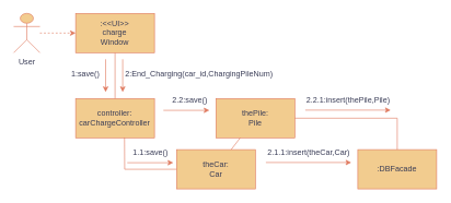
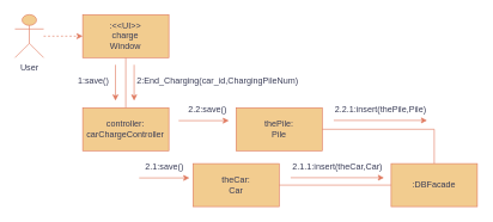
  <mxCell id="0" />
  <mxCell id="1" parent="0" />
  <mxCell id="2" value="User" style="shape=umlActor;verticalLabelPosition=bottom;verticalAlign=top;html=1;rounded=0;labelBackgroundColor=none;fillColor=#F2CC8F;strokeColor=#E07A5F;fontColor=#393C56;" parent="1" vertex="1"><mxGeometry x="20" y="20" width="40" height="60" as="geometry" /></mxCell>
  <mxCell id="3" value="controller:&lt;br&gt;carChargeController" style="rounded=0;whiteSpace=wrap;html=1;labelBackgroundColor=none;fillColor=#F2CC8F;strokeColor=#E07A5F;fontColor=#393C56;" parent="1" vertex="1"><mxGeometry x="114.37" y="150" width="120" height="60" as="geometry" /></mxCell>
  <mxCell id="4" value="" style="endArrow=classic;dashed=1;html=1;rounded=0;entryX=0;entryY=0.5;entryDx=0;entryDy=0;startArrow=none;startFill=0;endFill=1;labelBackgroundColor=none;strokeColor=#E07A5F;fontColor=default;" parent="1" source="2" target="6" edge="1"><mxGeometry width="50" height="50" relative="1" as="geometry"><mxPoint x="-10" y="78" as="sourcePoint" /><mxPoint x="100" y="60" as="targetPoint" /></mxGeometry></mxCell>
  <mxCell id="5" value="" style="edgeStyle=orthogonalEdgeStyle;rounded=0;orthogonalLoop=1;jettySize=auto;html=1;endArrow=none;startFill=0;labelBackgroundColor=none;strokeColor=#E07A5F;fontColor=default;" parent="1" source="6" target="3" edge="1"><mxGeometry relative="1" as="geometry" /></mxCell>
  <mxCell id="6" value=":&amp;lt;&amp;lt;UI&amp;gt;&amp;gt;&lt;div&gt;charge&lt;/div&gt;&lt;div&gt;Window&lt;/div&gt;" style="rounded=0;whiteSpace=wrap;html=1;labelBackgroundColor=none;fillColor=#F2CC8F;strokeColor=#E07A5F;fontColor=#393C56;" parent="1" vertex="1"><mxGeometry x="114.37" y="20" width="120" height="60" as="geometry" /></mxCell>
  <mxCell id="7" value="" style="endArrow=classic;html=1;rounded=0;strokeColor=#E07A5F;fontColor=default;fillColor=#F2CC8F;labelBackgroundColor=none;" parent="1" edge="1"><mxGeometry width="50" height="50" relative="1" as="geometry"><mxPoint x="186" y="90" as="sourcePoint" /><mxPoint x="186" y="140" as="targetPoint" /></mxGeometry></mxCell>
  <mxCell id="8" value="thePile&lt;span style=&quot;background-color: transparent; color: light-dark(rgb(57, 60, 86), rgb(182, 184, 207));&quot;&gt;:&lt;/span&gt;&lt;div&gt;&lt;span style=&quot;background-color: transparent; color: light-dark(rgb(57, 60, 86), rgb(182, 184, 207));&quot;&gt;Pile&lt;/span&gt;&lt;/div&gt;" style="rounded=0;whiteSpace=wrap;html=1;labelBackgroundColor=none;fillColor=#F2CC8F;strokeColor=#E07A5F;fontColor=#393C56;" parent="1" vertex="1"><mxGeometry x="328" y="150" width="120" height="60" as="geometry" /></mxCell>
  <mxCell id="9" value=":DBFacade" style="rounded=0;whiteSpace=wrap;html=1;labelBackgroundColor=none;fillColor=#F2CC8F;strokeColor=#E07A5F;fontColor=#393C56;" parent="1" vertex="1"><mxGeometry x="544" y="228" width="120" height="60" as="geometry" /></mxCell>
  <mxCell id="10" value="theCar&lt;span style=&quot;background-color: transparent; color: light-dark(rgb(57, 60, 86), rgb(182, 184, 207));&quot;&gt;:&lt;/span&gt;&lt;div&gt;Car&lt;/div&gt;" style="rounded=0;whiteSpace=wrap;html=1;labelBackgroundColor=none;fillColor=#F2CC8F;strokeColor=#E07A5F;fontColor=#393C56;" parent="1" vertex="1"><mxGeometry x="268" y="228" width="120" height="60" as="geometry" /></mxCell>
  <mxCell id="11" value="" style="endArrow=classic;html=1;rounded=0;strokeColor=#E07A5F;fontColor=default;fillColor=#F2CC8F;labelBackgroundColor=none;" parent="1" edge="1"><mxGeometry width="50" height="50" relative="1" as="geometry"><mxPoint x="160" y="90" as="sourcePoint" /><mxPoint x="160" y="140" as="targetPoint" /></mxGeometry></mxCell>
  <mxCell id="12" value="1:save()" style="text;html=1;align=center;verticalAlign=middle;resizable=0;points=[];autosize=1;strokeColor=none;fillColor=none;labelBackgroundColor=none;fontColor=#393C56;" parent="1" vertex="1"><mxGeometry x="94" y="98" width="70" height="30" as="geometry" /></mxCell>
  <mxCell id="13" value="2:End_Charging(car_id,ChargingPileNum)" style="text;html=1;align=center;verticalAlign=middle;resizable=0;points=[];autosize=1;strokeColor=none;fillColor=none;labelBackgroundColor=none;fontColor=#393C56;" parent="1" vertex="1"><mxGeometry x="177" y="98" width="250" height="30" as="geometry" /></mxCell>
  <mxCell id="14" value="2.2:save()" style="text;html=1;align=center;verticalAlign=middle;resizable=0;points=[];autosize=1;strokeColor=none;fillColor=none;labelBackgroundColor=none;fontColor=#393C56;" parent="1" vertex="1"><mxGeometry x="248" y="138" width="80" height="30" as="geometry" /></mxCell>
- <mxCell id="15" value="" style="endArrow=none;html=1;rounded=0;entryX=0.62;entryY=0.99;entryDx=0;entryDy=0;entryPerimeter=0;exitX=0;exitY=0.5;exitDx=0;exitDy=0;labelBackgroundColor=none;strokeColor=#E07A5F;fontColor=default;" parent="1" source="10" target="3" edge="1"><mxGeometry width="50" height="50" relative="1" as="geometry"><mxPoint x="189" y="258" as="sourcePoint" /><mxPoint x="244" y="218" as="targetPoint" /><Array as="points"><mxPoint x="189" y="258" /></Array></mxGeometry></mxCell>
- <mxCell id="16" value="1.1:save()" style="text;html=1;align=center;verticalAlign=middle;resizable=0;points=[];autosize=1;strokeColor=none;fillColor=none;labelBackgroundColor=none;fontColor=#393C56;" parent="1" vertex="1"><mxGeometry x="188" y="218" width="80" height="30" as="geometry" /></mxCell>
+ <mxCell id="16" value="2.1:save()" style="text;html=1;align=center;verticalAlign=middle;resizable=0;points=[];autosize=1;strokeColor=none;fillColor=none;labelBackgroundColor=none;fontColor=#393C56;" parent="1" vertex="1"><mxGeometry x="188" y="218" width="80" height="30" as="geometry" /></mxCell>
  <mxCell id="17" value="" style="endArrow=classic;html=1;rounded=0;labelBackgroundColor=none;strokeColor=#E07A5F;fontColor=default;" parent="1" edge="1"><mxGeometry width="50" height="50" relative="1" as="geometry"><mxPoint x="193" y="248" as="sourcePoint" /><mxPoint x="263" y="248" as="targetPoint" /></mxGeometry></mxCell>
  <mxCell id="18" value="" style="endArrow=classic;html=1;rounded=0;labelBackgroundColor=none;strokeColor=#E07A5F;fontColor=default;" parent="1" edge="1"><mxGeometry width="50" height="50" relative="1" as="geometry"><mxPoint x="248" y="168" as="sourcePoint" /><mxPoint x="318" y="168" as="targetPoint" /></mxGeometry></mxCell>
- <mxCell id="19" value="" style="endArrow=none;html=1;rounded=0;labelBackgroundColor=none;strokeColor=#E07A5F;fontColor=default;" parent="1" source="10" target="8" edge="1"><mxGeometry width="50" height="50" relative="1" as="geometry"><mxPoint x="388" y="308" as="sourcePoint" /><mxPoint x="458.711" y="258" as="targetPoint" /></mxGeometry></mxCell>
+ <mxCell id="19" value="" style="endArrow=none;html=1;rounded=0;entryX=0;entryY=0.5;entryDx=0;entryDy=0;labelBackgroundColor=none;strokeColor=#E07A5F;fontColor=default;" parent="1" source="10" target="9" edge="1"><mxGeometry width="50" height="50" relative="1" as="geometry"><mxPoint x="388" y="308" as="sourcePoint" /><mxPoint x="458.711" y="258" as="targetPoint" /></mxGeometry></mxCell>
  <mxCell id="20" value="2.1.1:insert(theCar,Car)" style="text;html=1;align=center;verticalAlign=middle;resizable=0;points=[];autosize=1;strokeColor=none;fillColor=none;labelBackgroundColor=none;fontColor=#393C56;" parent="1" vertex="1"><mxGeometry x="394" y="218" width="150" height="30" as="geometry" /></mxCell>
  <mxCell id="21" value="" style="endArrow=classic;html=1;rounded=0;labelBackgroundColor=none;strokeColor=#E07A5F;fontColor=default;" parent="1" edge="1"><mxGeometry width="50" height="50" relative="1" as="geometry"><mxPoint x="404" y="247.67" as="sourcePoint" /><mxPoint x="534" y="247.67" as="targetPoint" /></mxGeometry></mxCell>
  <mxCell id="22" value="" style="endArrow=none;html=1;rounded=0;entryX=0.5;entryY=0;entryDx=0;entryDy=0;labelBackgroundColor=none;strokeColor=#E07A5F;fontColor=default;" parent="1" source="8" target="9" edge="1"><mxGeometry width="50" height="50" relative="1" as="geometry"><mxPoint x="448" y="230" as="sourcePoint" /><mxPoint x="518.711" y="180" as="targetPoint" /><Array as="points"><mxPoint x="604" y="180" /></Array></mxGeometry></mxCell>
  <mxCell id="23" value="2.2.1:insert(thePile,Pile)" style="text;html=1;align=center;verticalAlign=middle;resizable=0;points=[];autosize=1;strokeColor=none;fillColor=none;labelBackgroundColor=none;fontColor=#393C56;" parent="1" vertex="1"><mxGeometry x="454" y="138" width="150" height="30" as="geometry" /></mxCell>
  <mxCell id="24" value="" style="endArrow=classic;html=1;rounded=0;labelBackgroundColor=none;strokeColor=#E07A5F;fontColor=default;" parent="1" edge="1"><mxGeometry width="50" height="50" relative="1" as="geometry"><mxPoint x="464" y="167.67" as="sourcePoint" /><mxPoint x="594" y="167.67" as="targetPoint" /></mxGeometry></mxCell>
